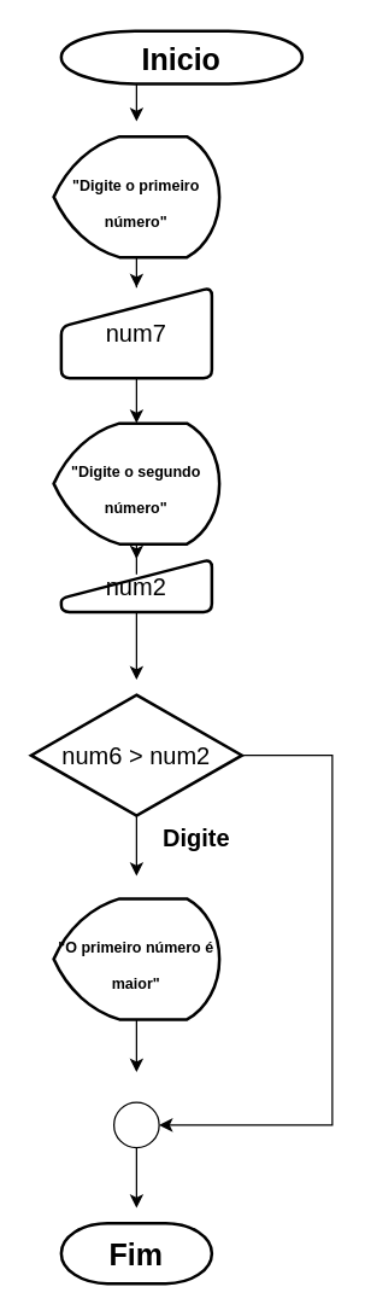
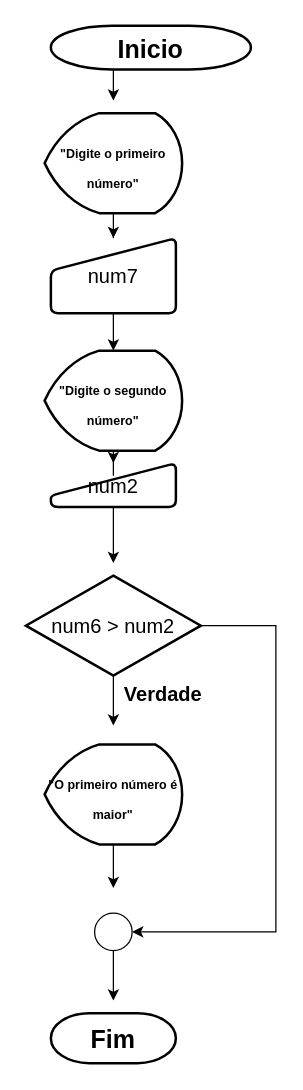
  <mxCell id="0" />
  <mxCell id="1" parent="0" />
  <mxCell id="2" style="edgeStyle=orthogonalEdgeStyle;rounded=0;orthogonalLoop=1;jettySize=auto;html=1;exitX=0.5;exitY=1;exitDx=0;exitDy=0;exitPerimeter=0;fontSize=16;" edge="1" parent="1" source="3"><mxGeometry relative="1" as="geometry"><mxPoint x="90" y="80" as="targetPoint" /></mxGeometry></mxCell>
  <mxCell id="3" value="&lt;b&gt;&lt;font style=&quot;font-size: 20px&quot;&gt;Inicio&lt;/font&gt;&lt;/b&gt;" style="strokeWidth=2;html=1;shape=mxgraph.flowchart.terminator;whiteSpace=wrap;" vertex="1" parent="1"><mxGeometry x="40" y="20" width="160" height="35" as="geometry" /></mxCell>
  <mxCell id="4" style="edgeStyle=orthogonalEdgeStyle;rounded=0;orthogonalLoop=1;jettySize=auto;html=1;exitX=0.5;exitY=1;exitDx=0;exitDy=0;exitPerimeter=0;fontSize=16;" edge="1" parent="1" source="5" target="8"><mxGeometry relative="1" as="geometry" /></mxCell>
  <mxCell id="5" value="&lt;font style=&quot;font-size: 10px&quot;&gt;&lt;b&gt;&quot;Digite o primeiro número&quot;&lt;/b&gt;&lt;/font&gt;" style="strokeWidth=2;html=1;shape=mxgraph.flowchart.display;whiteSpace=wrap;fontSize=20;" vertex="1" parent="1"><mxGeometry x="35" y="90" width="110" height="80" as="geometry" /></mxCell>
  <mxCell id="6" value="&lt;b&gt;&lt;font style=&quot;font-size: 20px&quot;&gt;Fim&lt;/font&gt;&lt;/b&gt;" style="strokeWidth=2;html=1;shape=mxgraph.flowchart.terminator;whiteSpace=wrap;" vertex="1" parent="1"><mxGeometry x="40" y="810" width="100" height="40" as="geometry" /></mxCell>
  <mxCell id="7" style="edgeStyle=orthogonalEdgeStyle;rounded=0;orthogonalLoop=1;jettySize=auto;html=1;exitX=0.5;exitY=1;exitDx=0;exitDy=0;entryX=0.5;entryY=0;entryDx=0;entryDy=0;entryPerimeter=0;fontSize=16;" edge="1" parent="1" source="8" target="10"><mxGeometry relative="1" as="geometry" /></mxCell>
  <mxCell id="8" value="&lt;font style=&quot;font-size: 16px&quot;&gt;num7&lt;/font&gt;" style="html=1;strokeWidth=2;shape=manualInput;whiteSpace=wrap;rounded=1;size=26;arcSize=11;fontSize=10;" vertex="1" parent="1"><mxGeometry x="40" y="190" width="100" height="60" as="geometry" /></mxCell>
  <mxCell id="9" style="edgeStyle=orthogonalEdgeStyle;rounded=0;orthogonalLoop=1;jettySize=auto;html=1;exitX=0.5;exitY=1;exitDx=0;exitDy=0;exitPerimeter=0;fontSize=16;" edge="1" parent="1" source="10" target="12"><mxGeometry relative="1" as="geometry" /></mxCell>
  <mxCell id="10" value="&lt;font style=&quot;font-size: 10px&quot;&gt;&lt;b&gt;&quot;Digite o segundo número&quot;&lt;/b&gt;&lt;/font&gt;" style="strokeWidth=2;html=1;shape=mxgraph.flowchart.display;whiteSpace=wrap;fontSize=20;" vertex="1" parent="1"><mxGeometry x="35" y="280" width="110" height="80" as="geometry" /></mxCell>
  <mxCell id="11" style="edgeStyle=orthogonalEdgeStyle;rounded=0;orthogonalLoop=1;jettySize=auto;html=1;exitX=0.5;exitY=1;exitDx=0;exitDy=0;fontSize=16;" edge="1" parent="1" source="12"><mxGeometry relative="1" as="geometry"><mxPoint x="90" y="450" as="targetPoint" /></mxGeometry></mxCell>
  <mxCell id="12" value="&lt;font style=&quot;font-size: 16px&quot;&gt;num2&lt;/font&gt;" style="html=1;strokeWidth=2;shape=manualInput;whiteSpace=wrap;rounded=1;size=26;arcSize=11;fontSize=10;" vertex="1" parent="1"><mxGeometry x="40" y="370" width="100" height="35" as="geometry" /></mxCell>
  <mxCell id="13" style="edgeStyle=orthogonalEdgeStyle;rounded=0;orthogonalLoop=1;jettySize=auto;html=1;exitX=0.5;exitY=1;exitDx=0;exitDy=0;exitPerimeter=0;fontSize=16;" edge="1" parent="1" source="15"><mxGeometry relative="1" as="geometry"><mxPoint x="90" y="580" as="targetPoint" /></mxGeometry></mxCell>
  <mxCell id="14" style="edgeStyle=orthogonalEdgeStyle;rounded=0;orthogonalLoop=1;jettySize=auto;html=1;exitX=1;exitY=0.5;exitDx=0;exitDy=0;exitPerimeter=0;entryX=1;entryY=0.5;entryDx=0;entryDy=0;entryPerimeter=0;fontSize=16;" edge="1" parent="1" source="15" target="20"><mxGeometry relative="1" as="geometry"><Array as="points"><mxPoint x="220" y="500" /><mxPoint x="220" y="745" /></Array></mxGeometry></mxCell>
  <mxCell id="15" value="num6 &amp;gt; num2" style="strokeWidth=2;html=1;shape=mxgraph.flowchart.decision;whiteSpace=wrap;fontSize=16;" vertex="1" parent="1"><mxGeometry x="20" y="460" width="140" height="80" as="geometry" /></mxCell>
  <mxCell id="16" style="edgeStyle=orthogonalEdgeStyle;rounded=0;orthogonalLoop=1;jettySize=auto;html=1;exitX=0.5;exitY=1;exitDx=0;exitDy=0;exitPerimeter=0;fontSize=16;" edge="1" parent="1" source="17"><mxGeometry relative="1" as="geometry"><mxPoint x="90" y="710" as="targetPoint" /></mxGeometry></mxCell>
  <mxCell id="17" value="&lt;font style=&quot;font-size: 10px&quot;&gt;&lt;b&gt;&quot;O primeiro número é maior&quot;&lt;/b&gt;&lt;/font&gt;" style="strokeWidth=2;html=1;shape=mxgraph.flowchart.display;whiteSpace=wrap;fontSize=20;" vertex="1" parent="1"><mxGeometry x="35" y="595" width="110" height="80" as="geometry" /></mxCell>
- <mxCell id="18" value="&lt;b&gt;Digite&lt;/b&gt;" style="text;html=1;strokeColor=none;fillColor=none;align=center;verticalAlign=middle;whiteSpace=wrap;rounded=0;fontSize=16;" vertex="1" parent="1"><mxGeometry x="100" y="540" width="60" height="30" as="geometry" /></mxCell>
+ <mxCell id="18" value="&lt;b&gt;Verdade&lt;/b&gt;" style="text;html=1;strokeColor=none;fillColor=none;align=center;verticalAlign=middle;whiteSpace=wrap;rounded=0;fontSize=16;" vertex="1" parent="1"><mxGeometry x="100" y="540" width="60" height="30" as="geometry" /></mxCell>
  <mxCell id="19" style="edgeStyle=orthogonalEdgeStyle;rounded=0;orthogonalLoop=1;jettySize=auto;html=1;exitX=0.5;exitY=1;exitDx=0;exitDy=0;exitPerimeter=0;fontSize=16;" edge="1" parent="1" source="20"><mxGeometry relative="1" as="geometry"><mxPoint x="90" y="800" as="targetPoint" /></mxGeometry></mxCell>
  <mxCell id="20" value="" style="verticalLabelPosition=bottom;verticalAlign=top;html=1;shape=mxgraph.flowchart.on-page_reference;fontSize=16;" vertex="1" parent="1"><mxGeometry x="75" y="730" width="30" height="30" as="geometry" /></mxCell>
